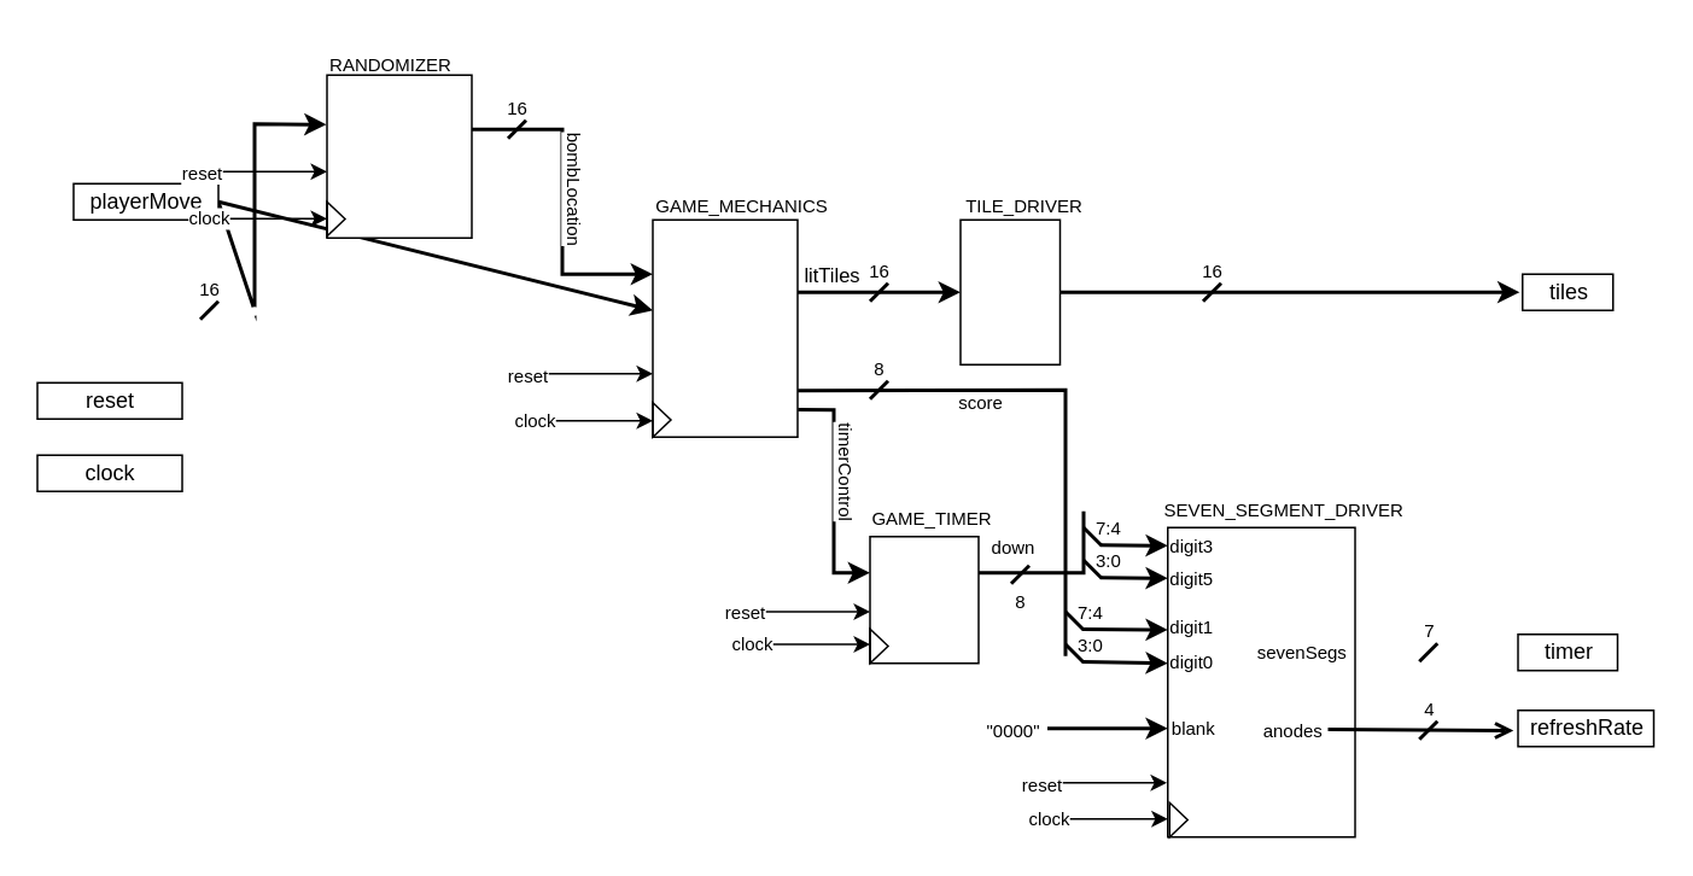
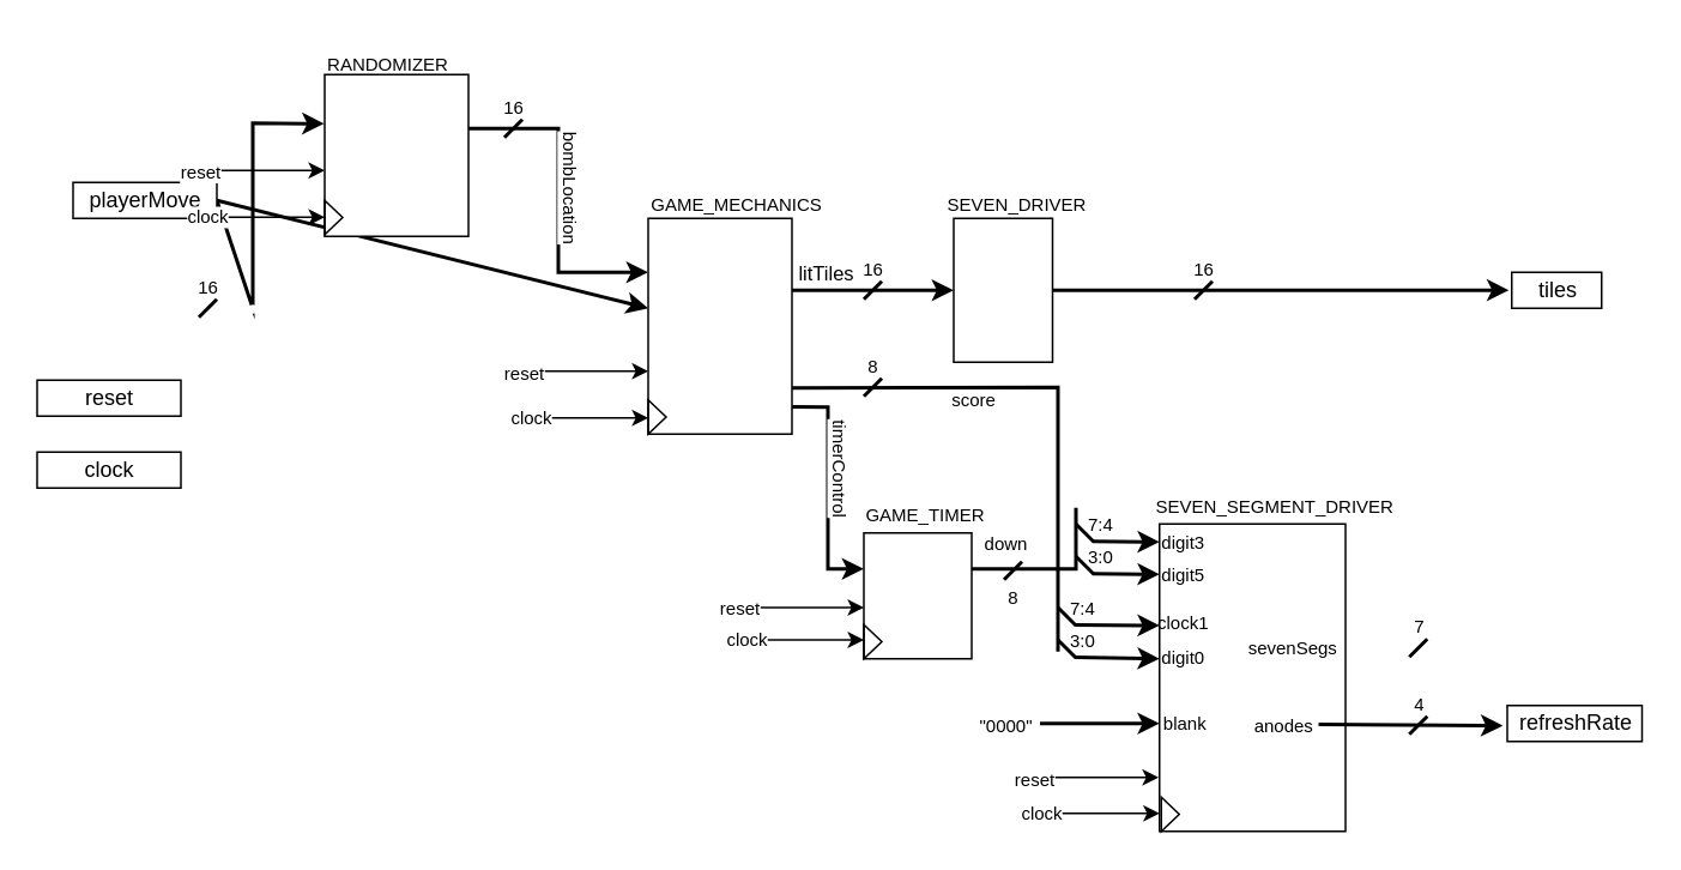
  <mxCell id="0" />
  <mxCell id="1" parent="0" />
  <mxCell id="2" style="edgeStyle=none;rounded=0;html=1;exitX=0;exitY=0;exitDx=80;exitDy=10;exitPerimeter=0;entryX=0;entryY=0.417;entryDx=0;entryDy=0;entryPerimeter=0;strokeWidth=2;" parent="1" source="4" target="25" edge="1"><mxGeometry relative="1" as="geometry" /></mxCell>
  <mxCell id="3" style="edgeStyle=none;rounded=0;html=1;exitX=0;exitY=0;exitDx=80;exitDy=10;exitPerimeter=0;entryX=-0.004;entryY=0.304;entryDx=0;entryDy=0;entryPerimeter=0;strokeWidth=2;" parent="1" source="4" target="8" edge="1"><mxGeometry relative="1" as="geometry"><Array as="points"><mxPoint x="140" y="171" /><mxPoint x="140" y="68" /></Array></mxGeometry></mxCell>
  <mxCell id="4" value="playerMove" style="externalPins=0;recursiveResize=0;shadow=0;dashed=0;align=center;html=1;strokeWidth=1;shape=mxgraph.rtl.abstract.entity;container=1;collapsible=0;kind=input;drawPins=0;left=0;right=1;bottom=0;top=0;" parent="1" vertex="1"><mxGeometry x="40" y="101" width="80" height="20" as="geometry" /></mxCell>
  <mxCell id="5" value="tiles" style="externalPins=0;recursiveResize=0;shadow=0;dashed=0;align=center;html=1;strokeWidth=1;shape=mxgraph.rtl.abstract.entity;container=1;collapsible=0;kind=input;drawPins=0;left=0;right=1;bottom=0;top=0;" parent="1" vertex="1"><mxGeometry x="840.5" y="151" width="50" height="20" as="geometry" /></mxCell>
  <mxCell id="6" style="edgeStyle=none;rounded=0;html=1;entryX=0;entryY=0;entryDx=0;entryDy=30;entryPerimeter=0;strokeWidth=2;" parent="1" target="25" edge="1"><mxGeometry relative="1" as="geometry"><mxPoint x="260" y="71" as="sourcePoint" /><Array as="points"><mxPoint x="310" y="71" /><mxPoint x="310" y="151" /></Array></mxGeometry></mxCell>
  <mxCell id="7" value="bombLocation" style="edgeLabel;html=1;align=center;verticalAlign=middle;resizable=0;points=[];fontSize=10;rotation=90;" parent="6" vertex="1" connectable="0"><mxGeometry x="-0.085" relative="1" as="geometry"><mxPoint x="8" as="offset" /></mxGeometry></mxCell>
  <mxCell id="8" value="" style="externalPins=0;recursiveResize=0;shadow=0;dashed=0;align=center;html=1;strokeWidth=1;shape=mxgraph.rtl.abstract.entity;container=1;collapsible=0;kind=sequential;drawPins=0;left=3;right=2;bottom=0;top=0;" parent="1" vertex="1"><mxGeometry x="180" y="41" width="80" height="90" as="geometry" /></mxCell>
  <mxCell id="9" value="" style="triangle;whiteSpace=wrap;html=1;strokeWidth=1;fontSize=10;fillColor=none;" parent="8" vertex="1"><mxGeometry y="70" width="10" height="19" as="geometry" /></mxCell>
  <mxCell id="10" value="" style="externalPins=0;recursiveResize=0;shadow=0;dashed=0;align=center;html=1;strokeWidth=1;shape=mxgraph.rtl.abstract.entity;container=1;collapsible=0;kind=sequential;drawPins=0;left=3;right=2;bottom=0;top=0;" parent="1" vertex="1"><mxGeometry x="530" y="121" width="55" height="80" as="geometry" /></mxCell>
  <mxCell id="11" value="" style="externalPins=0;recursiveResize=0;shadow=0;dashed=0;align=center;html=1;strokeWidth=1;shape=mxgraph.rtl.abstract.entity;container=1;collapsible=0;kind=sequential;drawPins=0;left=3;right=2;bottom=0;top=0;" parent="1" vertex="1"><mxGeometry x="480" y="296" width="60" height="70" as="geometry" /></mxCell>
  <mxCell id="12" value="" style="triangle;whiteSpace=wrap;html=1;strokeWidth=1;fontSize=10;fillColor=none;" parent="11" vertex="1"><mxGeometry y="51" width="10" height="19" as="geometry" /></mxCell>
  <mxCell id="13" value="" style="externalPins=0;recursiveResize=0;shadow=0;dashed=0;align=center;html=1;strokeWidth=1;shape=mxgraph.rtl.abstract.entity;container=1;collapsible=0;kind=sequential;drawPins=0;left=3;right=2;bottom=0;top=0;" parent="1" vertex="1"><mxGeometry x="644.5" y="291" width="103.5" height="171" as="geometry" /></mxCell>
  <mxCell id="14" value="sevenSegs" style="text;html=1;strokeColor=none;fillColor=none;align=center;verticalAlign=middle;whiteSpace=wrap;rounded=0;strokeWidth=1;fontSize=10;" parent="13" vertex="1"><mxGeometry x="45.5" y="54" width="58" height="30" as="geometry" /></mxCell>
  <mxCell id="15" value="anodes" style="text;html=1;strokeColor=none;fillColor=none;align=center;verticalAlign=middle;whiteSpace=wrap;rounded=0;strokeWidth=1;fontSize=10;" parent="13" vertex="1"><mxGeometry x="50.5" y="102" width="38" height="19" as="geometry" /></mxCell>
  <mxCell id="16" value="" style="triangle;whiteSpace=wrap;html=1;strokeWidth=1;fontSize=10;fillColor=none;" parent="13" vertex="1"><mxGeometry x="1" y="152" width="10" height="19" as="geometry" /></mxCell>
  <mxCell id="17" value="digit0" style="text;html=1;strokeColor=none;fillColor=none;align=center;verticalAlign=middle;whiteSpace=wrap;rounded=0;strokeWidth=1;fontSize=10;" parent="13" vertex="1"><mxGeometry y="64" width="26" height="20" as="geometry" /></mxCell>
- <mxCell id="18" value="digit1" style="text;html=1;strokeColor=none;fillColor=none;align=center;verticalAlign=middle;whiteSpace=wrap;rounded=0;strokeWidth=1;fontSize=10;" parent="13" vertex="1"><mxGeometry y="45" width="26" height="20" as="geometry" /></mxCell>
+ <mxCell id="18" value="clock1" style="text;html=1;strokeColor=none;fillColor=none;align=center;verticalAlign=middle;whiteSpace=wrap;rounded=0;strokeWidth=1;fontSize=10;" parent="13" vertex="1"><mxGeometry y="45" width="26" height="20" as="geometry" /></mxCell>
  <mxCell id="19" value="digit5" style="text;html=1;strokeColor=none;fillColor=none;align=center;verticalAlign=middle;whiteSpace=wrap;rounded=0;strokeWidth=1;fontSize=10;" parent="13" vertex="1"><mxGeometry y="18" width="26" height="20" as="geometry" /></mxCell>
  <mxCell id="20" value="digit3" style="text;html=1;strokeColor=none;fillColor=none;align=center;verticalAlign=middle;whiteSpace=wrap;rounded=0;strokeWidth=1;fontSize=10;" parent="13" vertex="1"><mxGeometry width="26" height="20" as="geometry" /></mxCell>
  <mxCell id="21" value="blank" style="text;html=1;strokeColor=none;fillColor=none;align=center;verticalAlign=middle;whiteSpace=wrap;rounded=0;strokeWidth=1;fontSize=10;" parent="13" vertex="1"><mxGeometry y="101" width="28" height="20" as="geometry" /></mxCell>
- <mxCell id="22" value="timer" style="externalPins=0;recursiveResize=0;shadow=0;dashed=0;align=center;html=1;strokeWidth=1;shape=mxgraph.rtl.abstract.entity;container=1;collapsible=0;kind=input;drawPins=0;left=0;right=1;bottom=0;top=0;" parent="1" vertex="1"><mxGeometry x="838" y="350" width="55" height="20" as="geometry" /></mxCell>
  <mxCell id="23" style="edgeStyle=none;rounded=0;html=1;exitX=1.002;exitY=0.874;exitDx=0;exitDy=0;exitPerimeter=0;entryX=0;entryY=0;entryDx=0;entryDy=20;entryPerimeter=0;strokeWidth=2;fontSize=10;" parent="1" source="25" target="11" edge="1"><mxGeometry relative="1" as="geometry"><Array as="points"><mxPoint x="460" y="226" /><mxPoint x="460" y="316" /></Array></mxGeometry></mxCell>
  <mxCell id="24" value="timerControl" style="edgeLabel;html=1;align=center;verticalAlign=middle;resizable=0;points=[];fontSize=10;rotation=90;" parent="23" vertex="1" connectable="0"><mxGeometry x="-0.221" y="1" relative="1" as="geometry"><mxPoint x="7" y="2" as="offset" /></mxGeometry></mxCell>
  <mxCell id="25" value="" style="externalPins=0;recursiveResize=0;shadow=0;dashed=0;align=center;html=1;strokeWidth=1;shape=mxgraph.rtl.abstract.entity;container=1;collapsible=0;kind=sequential;drawPins=0;left=3;right=2;bottom=0;top=0;" parent="1" vertex="1"><mxGeometry x="360" y="121" width="80" height="120" as="geometry" /></mxCell>
  <mxCell id="26" value="" style="triangle;whiteSpace=wrap;html=1;strokeWidth=1;fontSize=10;fillColor=none;" parent="25" vertex="1"><mxGeometry y="101" width="10" height="19" as="geometry" /></mxCell>
  <mxCell id="27" value="reset" style="externalPins=0;recursiveResize=0;shadow=0;dashed=0;align=center;html=1;strokeWidth=1;shape=mxgraph.rtl.abstract.entity;container=1;collapsible=0;kind=input;drawPins=0;left=0;right=1;bottom=0;top=0;" parent="1" vertex="1"><mxGeometry x="20" y="211" width="80" height="20" as="geometry" /></mxCell>
  <mxCell id="28" value="clock" style="externalPins=0;recursiveResize=0;shadow=0;dashed=0;align=center;html=1;strokeWidth=1;shape=mxgraph.rtl.abstract.entity;container=1;collapsible=0;kind=input;drawPins=0;left=0;right=1;bottom=0;top=0;" parent="1" vertex="1"><mxGeometry x="20" y="251" width="80" height="20" as="geometry" /></mxCell>
  <mxCell id="29" value="16" style="verticalLabelPosition=top;shadow=0;dashed=0;align=center;html=1;verticalAlign=bottom;shape=mxgraph.electrical.transmission.bus_width;pointerEvents=1;fontSize=10;labelPosition=center;strokeWidth=2;spacing=0;" parent="1" vertex="1"><mxGeometry x="110" y="166" width="10" height="10" as="geometry" /></mxCell>
  <mxCell id="30" value="16" style="verticalLabelPosition=top;shadow=0;dashed=0;align=center;html=1;verticalAlign=bottom;shape=mxgraph.electrical.transmission.bus_width;pointerEvents=1;strokeWidth=2;fontSize=10;labelPosition=center;spacing=0;" parent="1" vertex="1"><mxGeometry x="280" y="66" width="10" height="10" as="geometry" /></mxCell>
  <mxCell id="31" value="" style="endArrow=classic;html=1;rounded=0;exitX=0;exitY=0;exitDx=80;exitDy=40;exitPerimeter=0;entryX=0;entryY=0;entryDx=0;entryDy=40;entryPerimeter=0;strokeWidth=2;" parent="1" source="25" target="10" edge="1"><mxGeometry width="50" height="50" relative="1" as="geometry"><mxPoint x="570" y="211" as="sourcePoint" /><mxPoint x="620" y="161" as="targetPoint" /></mxGeometry></mxCell>
  <mxCell id="32" value="litTiles" style="edgeLabel;html=1;align=center;verticalAlign=middle;resizable=0;points=[];" vertex="1" connectable="0" parent="31"><mxGeometry x="-0.674" relative="1" as="geometry"><mxPoint x="3" y="-10" as="offset" /></mxGeometry></mxCell>
  <mxCell id="33" value="" style="endArrow=classic;html=1;rounded=0;entryX=-0.032;entryY=0.497;entryDx=0;entryDy=0;entryPerimeter=0;strokeWidth=2;" parent="1" target="5" edge="1"><mxGeometry width="50" height="50" relative="1" as="geometry"><mxPoint x="585" y="161" as="sourcePoint" /><mxPoint x="635" y="111" as="targetPoint" /></mxGeometry></mxCell>
  <mxCell id="34" value="" style="externalPins=0;recursiveResize=0;ellipse;whiteSpace=wrap;html=1;aspect=fixed;fillColor=#FFFFFF;strokeColor=none;noLabel=1;snapToPoint=1;perimeter=none;resizable=0;rotatable=0;" parent="1" vertex="1"><mxGeometry x="137.5" y="169" width="5" height="5" as="geometry" /></mxCell>
  <mxCell id="35" value="16" style="verticalLabelPosition=top;shadow=0;dashed=0;align=center;html=1;verticalAlign=bottom;shape=mxgraph.electrical.transmission.bus_width;pointerEvents=1;strokeWidth=2;fontSize=10;labelPosition=center;spacing=0;" parent="1" vertex="1"><mxGeometry x="480" y="156" width="10" height="10" as="geometry" /></mxCell>
  <mxCell id="36" value="16" style="verticalLabelPosition=top;shadow=0;dashed=0;align=center;html=1;verticalAlign=bottom;shape=mxgraph.electrical.transmission.bus_width;pointerEvents=1;strokeWidth=2;fontSize=10;labelPosition=center;spacing=0;" parent="1" vertex="1"><mxGeometry x="664" y="156" width="10" height="10" as="geometry" /></mxCell>
  <mxCell id="37" value="7" style="verticalLabelPosition=top;shadow=0;dashed=0;align=center;html=1;verticalAlign=bottom;shape=mxgraph.electrical.transmission.bus_width;pointerEvents=1;strokeWidth=2;fontSize=10;labelPosition=center;spacing=0;" parent="1" vertex="1"><mxGeometry x="783.5" y="355" width="10" height="10" as="geometry" /></mxCell>
  <mxCell id="38" value="SEVEN_SEGMENT_DRIVER" style="text;html=1;strokeColor=none;fillColor=none;align=center;verticalAlign=middle;whiteSpace=wrap;rounded=0;strokeWidth=1;fontSize=10;" parent="1" vertex="1"><mxGeometry x="633.5" y="266" width="150" height="30" as="geometry" /></mxCell>
  <mxCell id="39" value="" style="endArrow=none;html=1;rounded=0;strokeWidth=2;fontSize=10;exitX=1.001;exitY=0.786;exitDx=0;exitDy=0;exitPerimeter=0;" parent="1" source="25" edge="1"><mxGeometry width="50" height="50" relative="1" as="geometry"><mxPoint x="598" y="232" as="sourcePoint" /><mxPoint x="588" y="362" as="targetPoint" /><Array as="points"><mxPoint x="588" y="215" /></Array></mxGeometry></mxCell>
  <mxCell id="40" value="score" style="edgeLabel;html=1;align=center;verticalAlign=middle;resizable=0;points=[];fontSize=10;" parent="39" vertex="1" connectable="0"><mxGeometry x="-0.338" relative="1" as="geometry"><mxPoint x="2" y="6" as="offset" /></mxGeometry></mxCell>
  <mxCell id="41" value="7:4" style="verticalLabelPosition=bottom;shadow=0;dashed=0;align=right;html=1;verticalAlign=top;shape=mxgraph.electrical.transmission.bus_width;pointerEvents=1;strokeWidth=2;fontSize=10;labelPosition=left;spacing=0;rotation=90;horizontal=0;" parent="1" vertex="1"><mxGeometry x="588" y="337.5" width="10" height="10" as="geometry" /></mxCell>
  <mxCell id="42" value="" style="endArrow=classic;html=1;rounded=0;strokeWidth=2;fontSize=10;exitX=0.97;exitY=0.073;exitDx=0;exitDy=0;exitPerimeter=0;entryX=0;entryY=0.5;entryDx=0;entryDy=0;" parent="1" source="41" edge="1"><mxGeometry width="50" height="50" relative="1" as="geometry"><mxPoint x="618" y="346.5" as="sourcePoint" /><mxPoint x="644.5" y="347.5" as="targetPoint" /><Array as="points" /></mxGeometry></mxCell>
  <mxCell id="43" value="3:0" style="verticalLabelPosition=bottom;shadow=0;dashed=0;align=right;html=1;verticalAlign=top;shape=mxgraph.electrical.transmission.bus_width;pointerEvents=1;strokeWidth=2;fontSize=10;labelPosition=left;spacing=0;rotation=90;horizontal=0;" parent="1" vertex="1"><mxGeometry x="588" y="355.5" width="10" height="10" as="geometry" /></mxCell>
  <mxCell id="44" value="" style="endArrow=classic;html=1;rounded=0;strokeWidth=2;fontSize=10;exitX=0.97;exitY=0.073;exitDx=0;exitDy=0;exitPerimeter=0;entryX=0;entryY=0.5;entryDx=0;entryDy=0;" parent="1" source="43" edge="1"><mxGeometry width="50" height="50" relative="1" as="geometry"><mxPoint x="628" y="356.5" as="sourcePoint" /><mxPoint x="644.5" y="366" as="targetPoint" /><Array as="points" /></mxGeometry></mxCell>
  <mxCell id="45" value="" style="endArrow=classic;html=1;rounded=0;strokeWidth=2;fontSize=10;" parent="1" edge="1"><mxGeometry width="50" height="50" relative="1" as="geometry"><mxPoint x="578" y="402" as="sourcePoint" /><mxPoint x="644.5" y="402" as="targetPoint" /></mxGeometry></mxCell>
  <mxCell id="46" value="&quot;0000&quot;" style="edgeLabel;html=1;align=center;verticalAlign=middle;resizable=0;points=[];fontSize=10;" parent="45" vertex="1" connectable="0"><mxGeometry x="-0.495" relative="1" as="geometry"><mxPoint x="-37" as="offset" /></mxGeometry></mxCell>
  <mxCell id="47" value="refreshRate" style="externalPins=0;recursiveResize=0;shadow=0;dashed=0;align=center;html=1;strokeWidth=1;shape=mxgraph.rtl.abstract.entity;container=1;collapsible=0;kind=input;drawPins=0;left=0;right=1;bottom=0;top=0;" parent="1" vertex="1"><mxGeometry x="838" y="392" width="75" height="20" as="geometry" /></mxCell>
- <mxCell id="48" style="edgeStyle=none;rounded=0;html=1;exitX=1;exitY=0.5;exitDx=0;exitDy=0;entryX=-0.033;entryY=0.561;entryDx=0;entryDy=0;entryPerimeter=0;strokeWidth=2;fontSize=10;endArrow=open;" parent="1" source="15" target="47" edge="1"><mxGeometry relative="1" as="geometry" /></mxCell>
+ <mxCell id="48" style="edgeStyle=none;rounded=0;html=1;exitX=1;exitY=0.5;exitDx=0;exitDy=0;entryX=-0.033;entryY=0.561;entryDx=0;entryDy=0;entryPerimeter=0;strokeWidth=2;fontSize=10;" parent="1" source="15" target="47" edge="1"><mxGeometry relative="1" as="geometry" /></mxCell>
  <mxCell id="49" value="4" style="verticalLabelPosition=top;shadow=0;dashed=0;align=center;html=1;verticalAlign=bottom;shape=mxgraph.electrical.transmission.bus_width;pointerEvents=1;strokeWidth=2;fontSize=10;labelPosition=center;spacing=0;" parent="1" vertex="1"><mxGeometry x="783.5" y="398" width="10" height="10" as="geometry" /></mxCell>
  <mxCell id="50" value="" style="endArrow=none;html=1;strokeWidth=2;rounded=0;fontSize=10;exitX=0;exitY=0;exitDx=60;exitDy=20;exitPerimeter=0;" parent="1" source="11" edge="1"><mxGeometry width="100" relative="1" as="geometry"><mxPoint x="528" y="322" as="sourcePoint" /><mxPoint x="598" y="282" as="targetPoint" /><Array as="points"><mxPoint x="598" y="316" /></Array></mxGeometry></mxCell>
  <mxCell id="51" value="down" style="edgeLabel;html=1;align=center;verticalAlign=middle;resizable=0;points=[];fontSize=10;" parent="50" vertex="1" connectable="0"><mxGeometry x="-0.504" relative="1" as="geometry"><mxPoint x="-5" y="-15" as="offset" /></mxGeometry></mxCell>
  <mxCell id="52" value="7:4" style="verticalLabelPosition=bottom;shadow=0;dashed=0;align=right;html=1;verticalAlign=top;shape=mxgraph.electrical.transmission.bus_width;pointerEvents=1;strokeWidth=2;fontSize=10;labelPosition=left;spacing=0;rotation=90;horizontal=0;" parent="1" vertex="1"><mxGeometry x="598" y="291" width="10" height="10" as="geometry" /></mxCell>
  <mxCell id="53" value="" style="endArrow=classic;html=1;rounded=0;strokeWidth=2;fontSize=10;exitX=0.97;exitY=0.073;exitDx=0;exitDy=0;exitPerimeter=0;entryX=0;entryY=0.5;entryDx=0;entryDy=0;" parent="1" source="52" target="20" edge="1"><mxGeometry width="50" height="50" relative="1" as="geometry"><mxPoint x="628" y="300" as="sourcePoint" /><mxPoint x="654.5" y="301" as="targetPoint" /><Array as="points" /></mxGeometry></mxCell>
  <mxCell id="54" value="3:0" style="verticalLabelPosition=bottom;shadow=0;dashed=0;align=right;html=1;verticalAlign=top;shape=mxgraph.electrical.transmission.bus_width;pointerEvents=1;strokeWidth=2;fontSize=10;labelPosition=left;spacing=0;rotation=90;horizontal=0;" parent="1" vertex="1"><mxGeometry x="598" y="309" width="10" height="10" as="geometry" /></mxCell>
  <mxCell id="55" value="" style="endArrow=classic;html=1;rounded=0;strokeWidth=2;fontSize=10;exitX=0.97;exitY=0.073;exitDx=0;exitDy=0;exitPerimeter=0;entryX=0;entryY=0.5;entryDx=0;entryDy=0;" parent="1" source="54" target="19" edge="1"><mxGeometry width="50" height="50" relative="1" as="geometry"><mxPoint x="638" y="310" as="sourcePoint" /><mxPoint x="654.5" y="319.5" as="targetPoint" /><Array as="points" /></mxGeometry></mxCell>
  <mxCell id="56" value="8" style="verticalLabelPosition=top;shadow=0;dashed=0;align=center;html=1;verticalAlign=bottom;shape=mxgraph.electrical.transmission.bus_width;pointerEvents=1;strokeWidth=2;fontSize=10;labelPosition=center;spacing=0;" parent="1" vertex="1"><mxGeometry x="480" y="210" width="10" height="10" as="geometry" /></mxCell>
  <mxCell id="57" value="8" style="verticalLabelPosition=bottom;shadow=0;dashed=0;align=center;html=1;verticalAlign=top;shape=mxgraph.electrical.transmission.bus_width;pointerEvents=1;strokeWidth=2;fontSize=10;labelPosition=center;spacing=0;" parent="1" vertex="1"><mxGeometry x="558" y="312" width="10" height="10" as="geometry" /></mxCell>
  <mxCell id="58" value="" style="endArrow=classic;html=1;rounded=0;strokeWidth=1;fontSize=10;" parent="1" edge="1"><mxGeometry width="50" height="50" relative="1" as="geometry"><mxPoint x="302" y="206" as="sourcePoint" /><mxPoint x="360" y="206" as="targetPoint" /></mxGeometry></mxCell>
  <mxCell id="59" value="reset" style="edgeLabel;html=1;align=center;verticalAlign=middle;resizable=0;points=[];fontSize=10;" parent="58" vertex="1" connectable="0"><mxGeometry x="0.159" y="1" relative="1" as="geometry"><mxPoint x="-46" y="1" as="offset" /></mxGeometry></mxCell>
  <mxCell id="60" value="" style="endArrow=classic;html=1;rounded=0;strokeWidth=1;fontSize=10;" parent="1" edge="1"><mxGeometry width="50" height="50" relative="1" as="geometry"><mxPoint x="422" y="337.5" as="sourcePoint" /><mxPoint x="480" y="337.5" as="targetPoint" /></mxGeometry></mxCell>
  <mxCell id="61" value="reset" style="edgeLabel;html=1;align=center;verticalAlign=middle;resizable=0;points=[];fontSize=10;" parent="60" vertex="1" connectable="0"><mxGeometry x="0.159" y="1" relative="1" as="geometry"><mxPoint x="-46" y="1" as="offset" /></mxGeometry></mxCell>
  <mxCell id="62" value="" style="endArrow=classic;html=1;rounded=0;strokeWidth=1;fontSize=10;" parent="1" edge="1"><mxGeometry width="50" height="50" relative="1" as="geometry"><mxPoint x="586" y="432" as="sourcePoint" /><mxPoint x="644" y="432" as="targetPoint" /></mxGeometry></mxCell>
  <mxCell id="63" value="reset" style="edgeLabel;html=1;align=center;verticalAlign=middle;resizable=0;points=[];fontSize=10;" parent="62" vertex="1" connectable="0"><mxGeometry x="0.159" y="1" relative="1" as="geometry"><mxPoint x="-46" y="1" as="offset" /></mxGeometry></mxCell>
  <mxCell id="64" value="" style="endArrow=classic;html=1;rounded=0;strokeWidth=1;fontSize=10;" parent="1" edge="1"><mxGeometry width="50" height="50" relative="1" as="geometry"><mxPoint x="298" y="232" as="sourcePoint" /><mxPoint x="360" y="232" as="targetPoint" /></mxGeometry></mxCell>
  <mxCell id="65" value="clock" style="edgeLabel;html=1;align=center;verticalAlign=middle;resizable=0;points=[];fontSize=10;" parent="64" vertex="1" connectable="0"><mxGeometry x="0.245" y="-1" relative="1" as="geometry"><mxPoint x="-43" y="-2" as="offset" /></mxGeometry></mxCell>
  <mxCell id="66" value="" style="endArrow=classic;html=1;rounded=0;strokeWidth=1;fontSize=10;" parent="1" edge="1"><mxGeometry width="50" height="50" relative="1" as="geometry"><mxPoint x="418" y="355.5" as="sourcePoint" /><mxPoint x="480" y="355.5" as="targetPoint" /></mxGeometry></mxCell>
  <mxCell id="67" value="clock" style="edgeLabel;html=1;align=center;verticalAlign=middle;resizable=0;points=[];fontSize=10;" parent="66" vertex="1" connectable="0"><mxGeometry x="0.245" y="-1" relative="1" as="geometry"><mxPoint x="-43" y="-2" as="offset" /></mxGeometry></mxCell>
  <mxCell id="68" value="" style="endArrow=classic;html=1;rounded=0;strokeWidth=1;fontSize=10;" parent="1" edge="1"><mxGeometry width="50" height="50" relative="1" as="geometry"><mxPoint x="582.5" y="452" as="sourcePoint" /><mxPoint x="644.5" y="452" as="targetPoint" /></mxGeometry></mxCell>
  <mxCell id="69" value="clock" style="edgeLabel;html=1;align=center;verticalAlign=middle;resizable=0;points=[];fontSize=10;" parent="68" vertex="1" connectable="0"><mxGeometry x="0.245" y="-1" relative="1" as="geometry"><mxPoint x="-43" y="-2" as="offset" /></mxGeometry></mxCell>
  <mxCell id="70" value="" style="endArrow=classic;html=1;rounded=0;strokeWidth=1;fontSize=10;" parent="1" edge="1"><mxGeometry width="50" height="50" relative="1" as="geometry"><mxPoint x="122" y="94.31" as="sourcePoint" /><mxPoint x="180" y="94.31" as="targetPoint" /></mxGeometry></mxCell>
  <mxCell id="71" value="reset" style="edgeLabel;html=1;align=center;verticalAlign=middle;resizable=0;points=[];fontSize=10;" parent="70" vertex="1" connectable="0"><mxGeometry x="0.159" y="1" relative="1" as="geometry"><mxPoint x="-46" y="1" as="offset" /></mxGeometry></mxCell>
  <mxCell id="72" value="" style="endArrow=classic;html=1;rounded=0;strokeWidth=1;fontSize=10;" parent="1" edge="1"><mxGeometry width="50" height="50" relative="1" as="geometry"><mxPoint x="118" y="120.31" as="sourcePoint" /><mxPoint x="180" y="120.31" as="targetPoint" /></mxGeometry></mxCell>
  <mxCell id="73" value="clock" style="edgeLabel;html=1;align=center;verticalAlign=middle;resizable=0;points=[];fontSize=10;" parent="72" vertex="1" connectable="0"><mxGeometry x="0.245" y="-1" relative="1" as="geometry"><mxPoint x="-43" y="-2" as="offset" /></mxGeometry></mxCell>
  <mxCell id="74" value="RANDOMIZER" style="text;html=1;align=center;verticalAlign=middle;resizable=0;points=[];autosize=1;strokeColor=none;fillColor=none;fontSize=10;" parent="1" vertex="1"><mxGeometry x="170" y="20" width="90" height="30" as="geometry" /></mxCell>
  <mxCell id="75" value="GAME_MECHANICS" style="text;html=1;align=center;verticalAlign=middle;resizable=0;points=[];autosize=1;strokeColor=none;fillColor=none;fontSize=10;" parent="1" vertex="1"><mxGeometry x="349" y="98" width="120" height="30" as="geometry" /></mxCell>
- <mxCell id="76" value="TILE_DRIVER" style="text;html=1;align=center;verticalAlign=middle;resizable=0;points=[];autosize=1;strokeColor=none;fillColor=none;fontSize=10;" parent="1" vertex="1"><mxGeometry x="520" y="98" width="90" height="30" as="geometry" /></mxCell>
+ <mxCell id="76" value="SEVEN_DRIVER" style="text;html=1;align=center;verticalAlign=middle;resizable=0;points=[];autosize=1;strokeColor=none;fillColor=none;fontSize=10;" parent="1" vertex="1"><mxGeometry x="520" y="98" width="90" height="30" as="geometry" /></mxCell>
  <mxCell id="77" value="GAME_TIMER" style="text;html=1;align=center;verticalAlign=middle;resizable=0;points=[];autosize=1;strokeColor=none;fillColor=none;fontSize=10;" parent="1" vertex="1"><mxGeometry x="469" y="271" width="90" height="30" as="geometry" /></mxCell>
